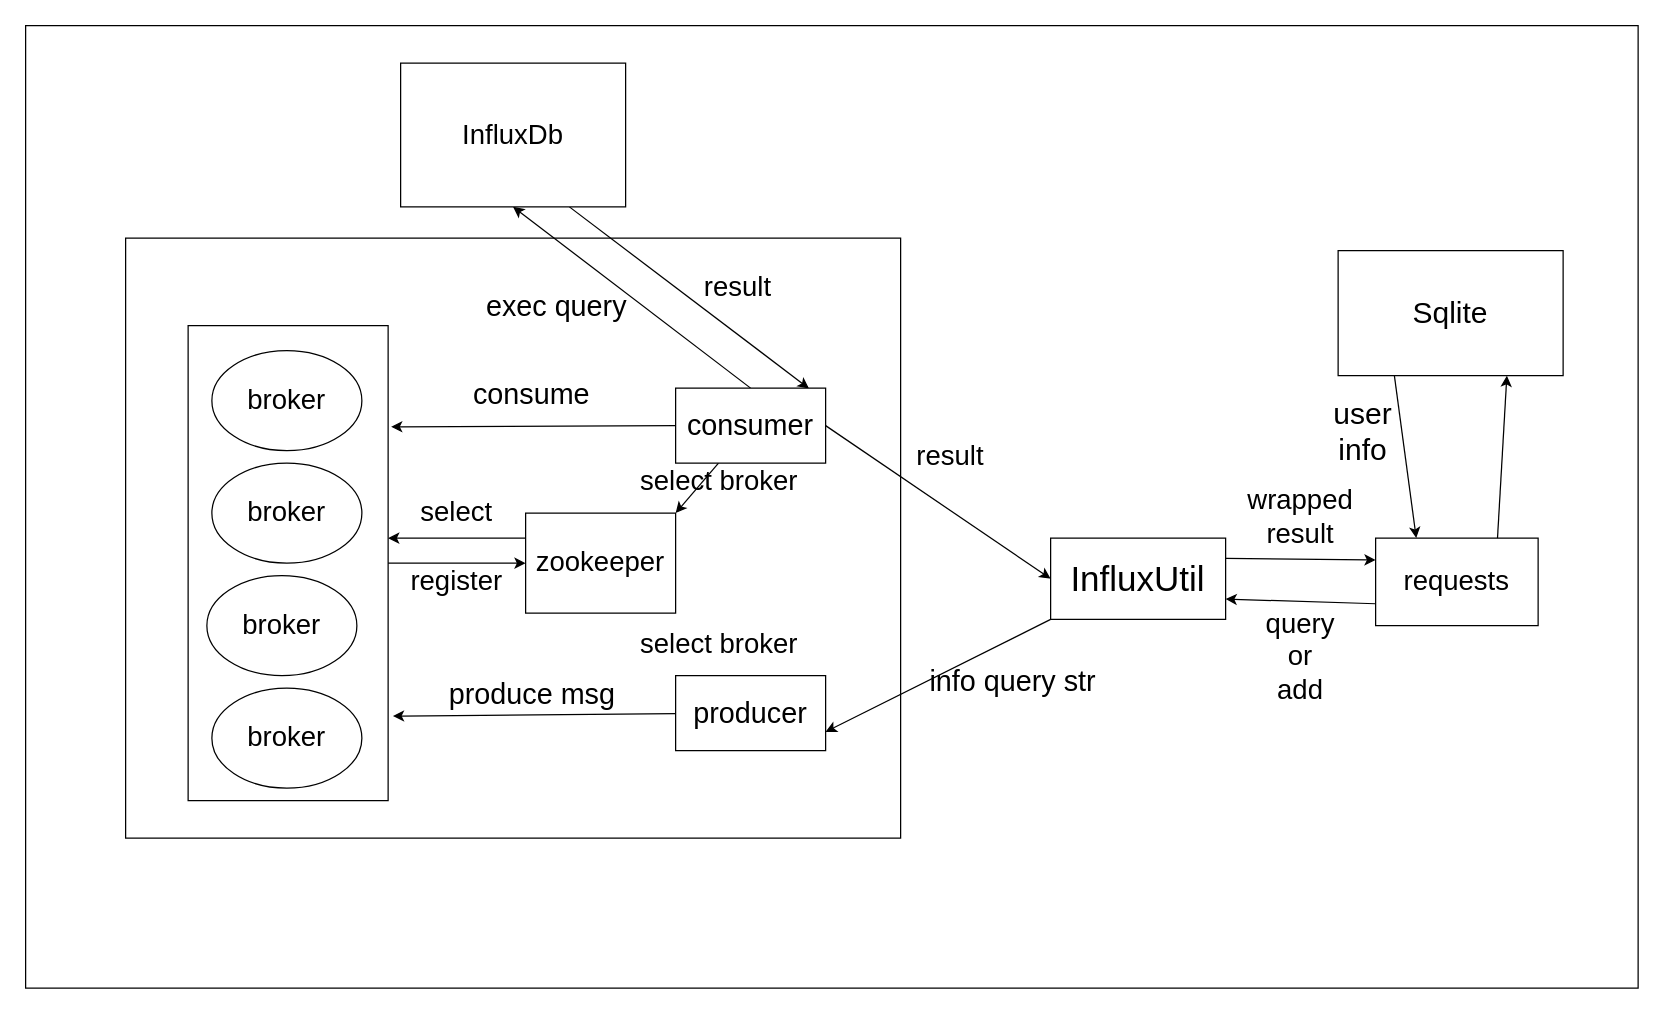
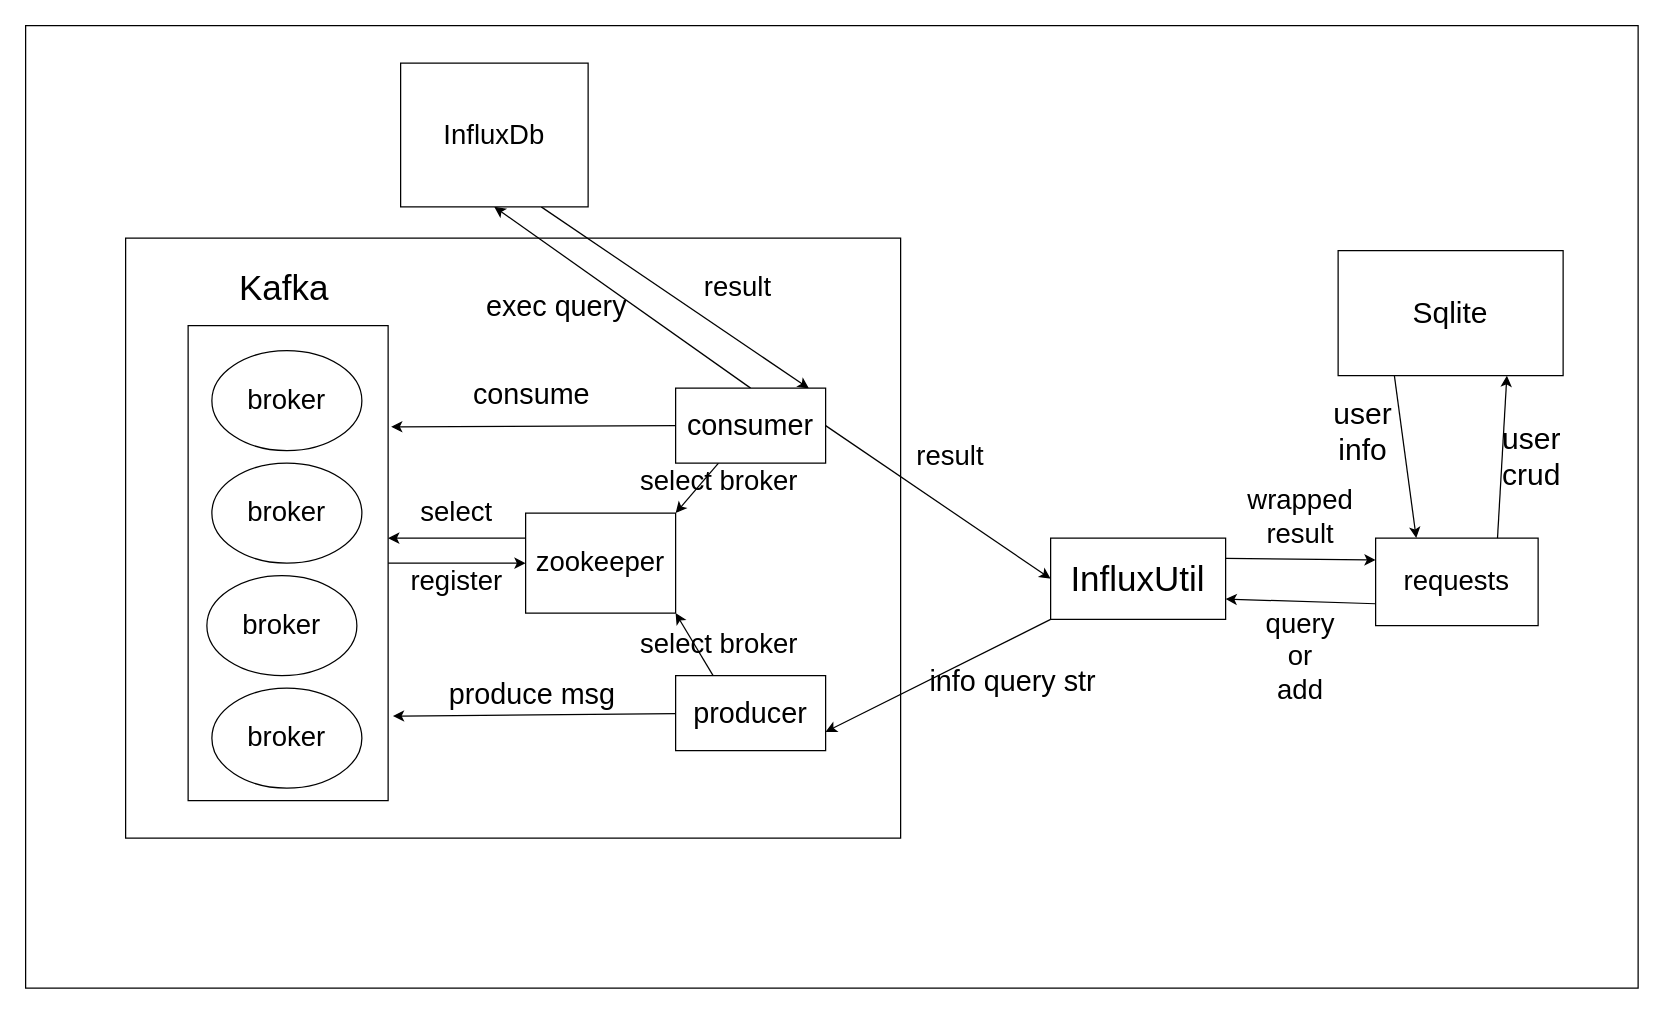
  <mxCell id="0" />
  <mxCell id="1" parent="0" />
  <mxCell id="2" value="" style="rounded=0;whiteSpace=wrap;html=1;" parent="1" vertex="1"><mxGeometry x="20" y="20" width="1290" height="770" as="geometry" /></mxCell>
  <mxCell id="3" value="" style="rounded=0;whiteSpace=wrap;html=1;" parent="1" vertex="1"><mxGeometry x="100" y="190" width="620" height="480" as="geometry" /></mxCell>
  <mxCell id="4" value="&lt;font style=&quot;font-size: 22px;&quot;&gt;broker&lt;/font&gt;" style="ellipse;whiteSpace=wrap;html=1;" parent="1" vertex="1"><mxGeometry x="169" y="280" width="120" height="80" as="geometry" /></mxCell>
  <mxCell id="5" value="&lt;font style=&quot;font-size: 22px;&quot;&gt;broker&lt;/font&gt;" style="ellipse;whiteSpace=wrap;html=1;" parent="1" vertex="1"><mxGeometry x="169" y="370" width="120" height="80" as="geometry" /></mxCell>
  <mxCell id="6" value="&lt;font style=&quot;font-size: 22px;&quot;&gt;broker&lt;/font&gt;" style="ellipse;whiteSpace=wrap;html=1;" parent="1" vertex="1"><mxGeometry x="165" y="460" width="120" height="80" as="geometry" /></mxCell>
  <mxCell id="7" value="&lt;font style=&quot;font-size: 22px;&quot;&gt;broker&lt;/font&gt;" style="ellipse;whiteSpace=wrap;html=1;" parent="1" vertex="1"><mxGeometry x="169" y="550" width="120" height="80" as="geometry" /></mxCell>
  <mxCell id="8" style="edgeStyle=none;html=1;exitX=0.75;exitY=1;exitDx=0;exitDy=0;entryX=0.889;entryY=0.005;entryDx=0;entryDy=0;entryPerimeter=0;fontSize=22;" parent="1" source="9" target="22" edge="1"><mxGeometry relative="1" as="geometry" /></mxCell>
- <mxCell id="9" value="InfluxDb" style="rounded=0;whiteSpace=wrap;html=1;fontSize=22;" parent="1" vertex="1"><mxGeometry x="320" y="50" width="180" height="115" as="geometry" /></mxCell>
+ <mxCell id="9" value="InfluxDb" style="rounded=0;whiteSpace=wrap;html=1;fontSize=22;" parent="1" vertex="1"><mxGeometry x="320" y="50" width="150" height="115" as="geometry" /></mxCell>
+ <mxCell id="10" value="&lt;font style=&quot;font-size: 28px;&quot;&gt;Kafka&lt;/font&gt;&amp;nbsp;" style="text;html=1;strokeColor=none;fillColor=none;align=center;verticalAlign=middle;whiteSpace=wrap;rounded=0;fontSize=22;" parent="1" vertex="1"><mxGeometry x="175" y="210" width="110" height="40" as="geometry" /></mxCell>
  <mxCell id="11" style="edgeStyle=none;html=1;exitX=0;exitY=1;exitDx=0;exitDy=0;entryX=1;entryY=0.75;entryDx=0;entryDy=0;fontSize=22;" parent="1" source="13" target="17" edge="1"><mxGeometry relative="1" as="geometry" /></mxCell>
  <mxCell id="12" style="edgeStyle=none;html=1;exitX=1;exitY=0.25;exitDx=0;exitDy=0;entryX=0;entryY=0.25;entryDx=0;entryDy=0;fontSize=22;" parent="1" source="13" target="38" edge="1"><mxGeometry relative="1" as="geometry" /></mxCell>
  <mxCell id="13" value="InfluxUtil" style="rounded=0;whiteSpace=wrap;html=1;fontSize=28;" parent="1" vertex="1"><mxGeometry x="840" y="430" width="140" height="65" as="geometry" /></mxCell>
  <mxCell id="14" value="info query str" style="text;html=1;strokeColor=none;fillColor=none;align=center;verticalAlign=middle;whiteSpace=wrap;rounded=0;fontSize=23;" parent="1" vertex="1"><mxGeometry x="720" y="530" width="180" height="30" as="geometry" /></mxCell>
  <mxCell id="15" style="edgeStyle=none;html=1;entryX=1.024;entryY=0.822;entryDx=0;entryDy=0;entryPerimeter=0;fontSize=22;" parent="1" source="17" target="27" edge="1"><mxGeometry relative="1" as="geometry" /></mxCell>
+ <mxCell id="16" style="edgeStyle=none;html=1;exitX=0.25;exitY=0;exitDx=0;exitDy=0;entryX=1;entryY=1;entryDx=0;entryDy=0;fontSize=22;" parent="1" source="17" target="29" edge="1"><mxGeometry relative="1" as="geometry" /></mxCell>
  <mxCell id="17" value="producer" style="rounded=0;whiteSpace=wrap;html=1;fontSize=23;" parent="1" vertex="1"><mxGeometry x="540" y="540" width="120" height="60" as="geometry" /></mxCell>
  <mxCell id="18" style="edgeStyle=none;html=1;entryX=1;entryY=0;entryDx=0;entryDy=0;fontSize=22;" parent="1" source="22" target="29" edge="1"><mxGeometry relative="1" as="geometry" /></mxCell>
  <mxCell id="19" style="edgeStyle=none;html=1;exitX=0;exitY=0.5;exitDx=0;exitDy=0;entryX=1.015;entryY=0.213;entryDx=0;entryDy=0;entryPerimeter=0;fontSize=22;" parent="1" source="22" target="27" edge="1"><mxGeometry relative="1" as="geometry" /></mxCell>
  <mxCell id="20" style="edgeStyle=none;html=1;exitX=0.5;exitY=0;exitDx=0;exitDy=0;entryX=0.5;entryY=1;entryDx=0;entryDy=0;fontSize=22;" parent="1" source="22" target="9" edge="1"><mxGeometry relative="1" as="geometry" /></mxCell>
  <mxCell id="21" style="edgeStyle=none;html=1;exitX=1;exitY=0.5;exitDx=0;exitDy=0;entryX=0;entryY=0.5;entryDx=0;entryDy=0;fontSize=22;" parent="1" source="22" target="13" edge="1"><mxGeometry relative="1" as="geometry" /></mxCell>
  <mxCell id="22" value="consumer" style="rounded=0;whiteSpace=wrap;html=1;fontSize=23;" parent="1" vertex="1"><mxGeometry x="540" y="310" width="120" height="60" as="geometry" /></mxCell>
  <mxCell id="23" value="produce msg" style="text;html=1;strokeColor=none;fillColor=none;align=center;verticalAlign=middle;whiteSpace=wrap;rounded=0;fontSize=23;" parent="1" vertex="1"><mxGeometry x="357.5" y="540" width="135" height="30" as="geometry" /></mxCell>
  <mxCell id="24" value="consume" style="text;html=1;strokeColor=none;fillColor=none;align=center;verticalAlign=middle;whiteSpace=wrap;rounded=0;fontSize=23;" parent="1" vertex="1"><mxGeometry x="395" y="300" width="60" height="30" as="geometry" /></mxCell>
  <mxCell id="25" value="&lt;font style=&quot;font-size: 22px;&quot;&gt;result&lt;/font&gt;" style="text;html=1;strokeColor=none;fillColor=none;align=center;verticalAlign=middle;whiteSpace=wrap;rounded=0;" parent="1" vertex="1"><mxGeometry x="730" y="350" width="60" height="30" as="geometry" /></mxCell>
  <mxCell id="26" style="edgeStyle=none;html=1;exitX=1;exitY=0.5;exitDx=0;exitDy=0;entryX=0;entryY=0.5;entryDx=0;entryDy=0;fontSize=22;" parent="1" source="27" target="29" edge="1"><mxGeometry relative="1" as="geometry" /></mxCell>
  <mxCell id="27" value="" style="rounded=0;whiteSpace=wrap;html=1;fontSize=22;gradientColor=none;fillColor=none;" parent="1" vertex="1"><mxGeometry x="150" y="260" width="160" height="380" as="geometry" /></mxCell>
  <mxCell id="28" style="edgeStyle=none;html=1;exitX=0;exitY=0.25;exitDx=0;exitDy=0;fontSize=22;" parent="1" source="29" edge="1"><mxGeometry relative="1" as="geometry"><mxPoint x="310" y="430" as="targetPoint" /></mxGeometry></mxCell>
  <mxCell id="29" value="zookeeper" style="rounded=0;whiteSpace=wrap;html=1;fontSize=22;fillColor=none;gradientColor=none;" parent="1" vertex="1"><mxGeometry x="420" y="410" width="120" height="80" as="geometry" /></mxCell>
  <mxCell id="30" value="register" style="text;html=1;strokeColor=none;fillColor=none;align=center;verticalAlign=middle;whiteSpace=wrap;rounded=0;fontSize=22;" parent="1" vertex="1"><mxGeometry x="335" y="450" width="60" height="30" as="geometry" /></mxCell>
  <mxCell id="31" value="select" style="text;html=1;strokeColor=none;fillColor=none;align=center;verticalAlign=middle;whiteSpace=wrap;rounded=0;fontSize=22;" parent="1" vertex="1"><mxGeometry x="335" y="395" width="60" height="30" as="geometry" /></mxCell>
  <mxCell id="32" value="select broker" style="text;html=1;strokeColor=none;fillColor=none;align=center;verticalAlign=middle;whiteSpace=wrap;rounded=0;fontSize=22;" parent="1" vertex="1"><mxGeometry x="500" y="370" width="150" height="30" as="geometry" /></mxCell>
  <mxCell id="33" value="select broker" style="text;html=1;strokeColor=none;fillColor=none;align=center;verticalAlign=middle;whiteSpace=wrap;rounded=0;fontSize=22;" parent="1" vertex="1"><mxGeometry x="500" y="500" width="150" height="30" as="geometry" /></mxCell>
  <mxCell id="34" value="exec query" style="text;html=1;strokeColor=none;fillColor=none;align=center;verticalAlign=middle;whiteSpace=wrap;rounded=0;fontSize=23;" parent="1" vertex="1"><mxGeometry x="370" y="230" width="150" height="30" as="geometry" /></mxCell>
  <mxCell id="35" value="result" style="text;html=1;strokeColor=none;fillColor=none;align=center;verticalAlign=middle;whiteSpace=wrap;rounded=0;fontSize=22;" parent="1" vertex="1"><mxGeometry x="560" y="215" width="60" height="30" as="geometry" /></mxCell>
  <mxCell id="36" style="edgeStyle=none;html=1;exitX=0;exitY=0.75;exitDx=0;exitDy=0;entryX=1;entryY=0.75;entryDx=0;entryDy=0;fontSize=22;" parent="1" source="38" target="13" edge="1"><mxGeometry relative="1" as="geometry" /></mxCell>
  <mxCell id="37" style="edgeStyle=none;html=1;exitX=0.75;exitY=0;exitDx=0;exitDy=0;entryX=0.75;entryY=1;entryDx=0;entryDy=0;fontSize=24;" edge="1" parent="1" source="38" target="42"><mxGeometry relative="1" as="geometry" /></mxCell>
  <mxCell id="38" value="requests" style="rounded=0;whiteSpace=wrap;html=1;fontSize=22;fillColor=none;gradientColor=none;" parent="1" vertex="1"><mxGeometry x="1100" y="430" width="130" height="70" as="geometry" /></mxCell>
  <mxCell id="39" value="query or add" style="text;html=1;strokeColor=none;fillColor=none;align=center;verticalAlign=middle;whiteSpace=wrap;rounded=0;fontSize=22;" parent="1" vertex="1"><mxGeometry x="1010" y="510" width="60" height="30" as="geometry" /></mxCell>
  <mxCell id="40" value="wrapped result" style="text;html=1;strokeColor=none;fillColor=none;align=center;verticalAlign=middle;whiteSpace=wrap;rounded=0;fontSize=22;" parent="1" vertex="1"><mxGeometry x="1010" y="397.5" width="60" height="30" as="geometry" /></mxCell>
  <mxCell id="41" style="edgeStyle=none;html=1;exitX=0.25;exitY=1;exitDx=0;exitDy=0;entryX=0.25;entryY=0;entryDx=0;entryDy=0;fontSize=24;" edge="1" parent="1" source="42" target="38"><mxGeometry relative="1" as="geometry" /></mxCell>
  <mxCell id="42" value="&lt;font style=&quot;font-size: 24px;&quot;&gt;Sqlite&lt;/font&gt;" style="rounded=0;whiteSpace=wrap;html=1;" vertex="1" parent="1"><mxGeometry x="1070" y="200" width="180" height="100" as="geometry" /></mxCell>
+ <mxCell id="43" value="user crud" style="text;html=1;strokeColor=none;fillColor=none;align=center;verticalAlign=middle;whiteSpace=wrap;rounded=0;fontSize=24;" vertex="1" parent="1"><mxGeometry x="1180" y="350" width="90" height="30" as="geometry" /></mxCell>
  <mxCell id="44" value="user info" style="text;html=1;strokeColor=none;fillColor=none;align=center;verticalAlign=middle;whiteSpace=wrap;rounded=0;fontSize=24;" vertex="1" parent="1"><mxGeometry x="1060" y="330" width="60" height="30" as="geometry" /></mxCell>
